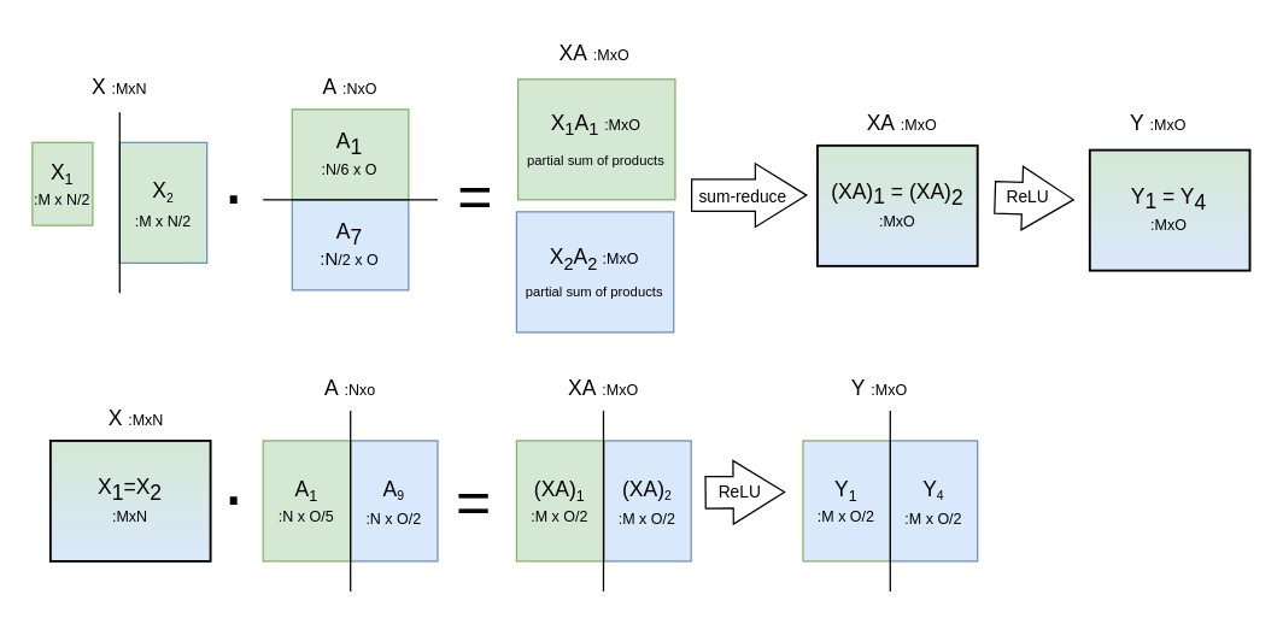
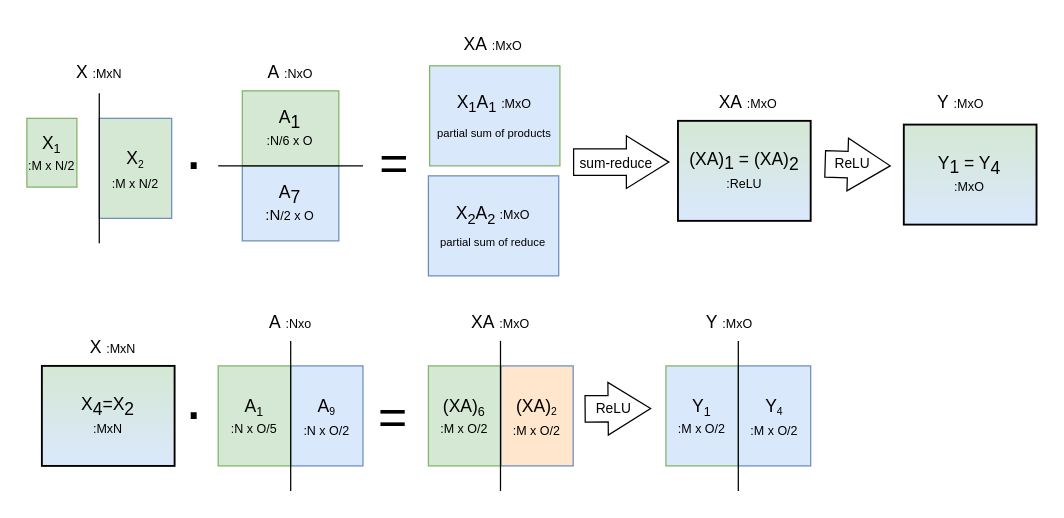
  <mxCell id="0" />
  <mxCell id="1" parent="0" />
  <mxCell id="2" value="&lt;font style=&quot;border-color: var(--border-color); font-size: 14px;&quot;&gt;A&lt;/font&gt;&lt;sub style=&quot;border-color: var(--border-color);&quot;&gt;&lt;font style=&quot;border-color: var(--border-color);&quot;&gt;&lt;span style=&quot;font-size: 14px;&quot;&gt;7&lt;br&gt;&lt;/span&gt;&lt;/font&gt;&lt;/sub&gt;:N&lt;font style=&quot;border-color: var(--border-color); font-size: 10px;&quot;&gt;/2 x O&lt;/font&gt;" style="rounded=0;whiteSpace=wrap;html=1;fillColor=#dae8fc;strokeColor=#6c8ebf;" vertex="1" parent="1"><mxGeometry x="193.302" y="132" width="77.209" height="60" as="geometry" /></mxCell>
  <mxCell id="3" value="&lt;sub style=&quot;border-color: var(--border-color);&quot;&gt;&lt;font style=&quot;border-color: var(--border-color); font-size: 14px;&quot;&gt;X&lt;/font&gt;&lt;sub style=&quot;border-color: var(--border-color);&quot;&gt;&lt;font style=&quot;border-color: var(--border-color);&quot;&gt;2&lt;br style=&quot;border-color: var(--border-color);&quot;&gt;&lt;/font&gt;&lt;/sub&gt;&lt;font style=&quot;border-color: var(--border-color);&quot;&gt;:M x N/2&lt;/font&gt;&lt;br&gt;&lt;/sub&gt;" style="rounded=0;whiteSpace=wrap;html=1;fillColor=#d5e8d4;strokeColor=#6c8ebf;" vertex="1" parent="1"><mxGeometry x="78.904" y="94" width="57.907" height="80" as="geometry" /></mxCell>
  <mxCell id="4" value="&lt;font style=&quot;font-size: 14px;&quot;&gt;A&lt;/font&gt;&lt;sub style=&quot;border-color: var(--border-color);&quot;&gt;&lt;font style=&quot;&quot;&gt;&lt;span style=&quot;font-size: 14px;&quot;&gt;1&lt;br&gt;&lt;/span&gt;&lt;/font&gt;&lt;/sub&gt;&lt;font style=&quot;font-size: 10px;&quot;&gt;:N/6 x O&lt;/font&gt;" style="rounded=0;whiteSpace=wrap;html=1;fillColor=#d5e8d4;strokeColor=#82b366;" vertex="1" parent="1"><mxGeometry x="193.302" y="72" width="77.209" height="60" as="geometry" /></mxCell>
  <mxCell id="5" value="" style="endArrow=none;html=1;rounded=0;" edge="1" parent="1"><mxGeometry width="50" height="50" relative="1" as="geometry"><mxPoint x="174" y="132" as="sourcePoint" /><mxPoint x="289.814" y="132" as="targetPoint" /></mxGeometry></mxCell>
  <mxCell id="6" value="&lt;span style=&quot;border-color: var(--border-color);&quot;&gt;&lt;font style=&quot;border-color: var(--border-color); font-size: 14px;&quot;&gt;X&lt;/font&gt;&lt;sub style=&quot;border-color: var(--border-color);&quot;&gt;&lt;font style=&quot;border-color: var(--border-color);&quot;&gt;1&lt;br style=&quot;border-color: var(--border-color);&quot;&gt;&lt;/font&gt;&lt;/sub&gt;&lt;font style=&quot;border-color: var(--border-color); font-size: 10px;&quot;&gt;:M x N/2&lt;/font&gt;&lt;br&gt;&lt;/span&gt;" style="rounded=0;whiteSpace=wrap;html=1;fillColor=#d5e8d4;strokeColor=#82b366;" vertex="1" parent="1"><mxGeometry x="20.997" y="94" width="40" height="55" as="geometry" /></mxCell>
  <mxCell id="7" value="" style="endArrow=none;html=1;rounded=0;" edge="1" parent="1"><mxGeometry width="50" height="50" relative="1" as="geometry"><mxPoint x="78.904" y="74" as="sourcePoint" /><mxPoint x="78.904" y="194" as="targetPoint" /></mxGeometry></mxCell>
  <mxCell id="8" value="&lt;font style=&quot;font-size: 40px;&quot;&gt;=&lt;/font&gt;" style="text;html=1;strokeColor=none;fillColor=none;align=center;verticalAlign=middle;whiteSpace=wrap;rounded=0;fontFamily=Helvetica;fontSize=40;" vertex="1" parent="1"><mxGeometry x="286.163" y="114" width="57.907" height="30" as="geometry" /></mxCell>
  <mxCell id="9" value="&lt;font style=&quot;font-size: 14px;&quot;&gt;A&amp;nbsp;&lt;/font&gt;&lt;font style=&quot;font-size: 10px;&quot;&gt;:NxO&lt;/font&gt;" style="text;html=1;strokeColor=none;fillColor=none;align=center;verticalAlign=middle;whiteSpace=wrap;rounded=0;" vertex="1" parent="1"><mxGeometry x="202.953" y="42" width="57.907" height="30" as="geometry" /></mxCell>
- <mxCell id="10" value="&lt;font style=&quot;font-size: 14px;&quot;&gt;X&lt;sub&gt;1&lt;/sub&gt;A&lt;sub style=&quot;border-color: var(--border-color);&quot;&gt;1&lt;/sub&gt;&lt;/font&gt;&lt;span style=&quot;border-color: var(--border-color); font-size: 14px;&quot;&gt;&lt;font style=&quot;font-size: 14px;&quot;&gt;&amp;nbsp;&lt;font style=&quot;border-color: var(--border-color); font-size: 10px;&quot;&gt;:MxO&lt;/font&gt;&lt;br style=&quot;border-color: var(--border-color);&quot;&gt;&lt;/font&gt;&lt;font style=&quot;vertical-align: sub; font-size: 9px;&quot;&gt;partial sum of products&lt;/font&gt;&lt;/span&gt;" style="rounded=0;whiteSpace=wrap;html=1;fillColor=#d5e8d4;strokeColor=#82b366;" vertex="1" parent="1"><mxGeometry x="343.105" y="52" width="104.233" height="80" as="geometry" /></mxCell>
- <mxCell id="11" value="&lt;font style=&quot;border-color: var(--border-color); font-size: 14px;&quot;&gt;X&lt;sub&gt;2&lt;/sub&gt;A&lt;sub style=&quot;border-color: var(--border-color);&quot;&gt;2&lt;/sub&gt;&lt;/font&gt;&lt;font style=&quot;border-color: var(--border-color);&quot;&gt;&amp;nbsp;&lt;font style=&quot;border-color: var(--border-color); font-size: 10px;&quot;&gt;:MxO&lt;/font&gt;&lt;br style=&quot;border-color: var(--border-color);&quot;&gt;&lt;/font&gt;&lt;font style=&quot;border-color: var(--border-color); vertical-align: sub; font-size: 9px;&quot;&gt;partial sum of products&lt;/font&gt;" style="rounded=0;whiteSpace=wrap;html=1;fillColor=#dae8fc;strokeColor=#6c8ebf;" vertex="1" parent="1"><mxGeometry x="342.14" y="140" width="104.233" height="80" as="geometry" /></mxCell>
+ <mxCell id="10" value="&lt;font style=&quot;font-size: 14px;&quot;&gt;X&lt;sub&gt;1&lt;/sub&gt;A&lt;sub style=&quot;border-color: var(--border-color);&quot;&gt;1&lt;/sub&gt;&lt;/font&gt;&lt;span style=&quot;border-color: var(--border-color); font-size: 14px;&quot;&gt;&lt;font style=&quot;font-size: 14px;&quot;&gt;&amp;nbsp;&lt;font style=&quot;border-color: var(--border-color); font-size: 10px;&quot;&gt;:MxO&lt;/font&gt;&lt;br style=&quot;border-color: var(--border-color);&quot;&gt;&lt;/font&gt;&lt;font style=&quot;vertical-align: sub; font-size: 9px;&quot;&gt;partial sum of products&lt;/font&gt;&lt;/span&gt;" style="rounded=0;whiteSpace=wrap;html=1;fillColor=#dae8fc;strokeColor=#82b366;" vertex="1" parent="1"><mxGeometry x="343.105" y="52" width="104.233" height="80" as="geometry" /></mxCell>
+ <mxCell id="11" value="&lt;font style=&quot;border-color: var(--border-color); font-size: 14px;&quot;&gt;X&lt;sub&gt;2&lt;/sub&gt;A&lt;sub style=&quot;border-color: var(--border-color);&quot;&gt;2&lt;/sub&gt;&lt;/font&gt;&lt;font style=&quot;border-color: var(--border-color);&quot;&gt;&amp;nbsp;&lt;font style=&quot;border-color: var(--border-color); font-size: 10px;&quot;&gt;:MxO&lt;/font&gt;&lt;br style=&quot;border-color: var(--border-color);&quot;&gt;&lt;/font&gt;&lt;font style=&quot;border-color: var(--border-color); vertical-align: sub; font-size: 9px;&quot;&gt;partial sum of reduce&lt;/font&gt;" style="rounded=0;whiteSpace=wrap;html=1;fillColor=#dae8fc;strokeColor=#6c8ebf;" vertex="1" parent="1"><mxGeometry x="342.14" y="140" width="104.233" height="80" as="geometry" /></mxCell>
  <mxCell id="12" value="" style="shape=flexArrow;endArrow=classic;html=1;rounded=0;width=21.143;endSize=11;" edge="1" parent="1"><mxGeometry width="50" height="50" relative="1" as="geometry"><mxPoint x="457.779" y="129" as="sourcePoint" /><mxPoint x="534.988" y="129" as="targetPoint" /></mxGeometry></mxCell>
  <mxCell id="13" value="sum-reduce" style="edgeLabel;html=1;align=center;verticalAlign=middle;resizable=0;points=[];" vertex="1" connectable="0" parent="12"><mxGeometry x="-0.269" relative="1" as="geometry"><mxPoint x="6" as="offset" /></mxGeometry></mxCell>
- <mxCell id="14" value="&lt;font style=&quot;border-color: var(--border-color);&quot;&gt;&lt;span style=&quot;font-size: 14px;&quot;&gt;(XA)&lt;/span&gt;&lt;sub style=&quot;font-size: 14px; border-color: var(--border-color);&quot;&gt;1&amp;nbsp;&lt;/sub&gt;&lt;span style=&quot;font-size: 14px;&quot;&gt;= (XA)&lt;/span&gt;&lt;sub style=&quot;border-color: var(--border-color);&quot;&gt;&lt;span style=&quot;font-size: 14px;&quot;&gt;2&lt;/span&gt;&lt;span style=&quot;font-size: 12px;&quot;&gt;&lt;br&gt;&lt;/span&gt;&lt;/sub&gt;&lt;/font&gt;&lt;font style=&quot;border-color: var(--border-color);&quot;&gt;&lt;font style=&quot;border-color: var(--border-color); font-size: 10px;&quot;&gt;:MxO&lt;/font&gt;&lt;/font&gt;" style="rounded=0;whiteSpace=wrap;html=1;fillColor=#d5e8d4;strokeColor=#000000;gradientColor=#dae8fc;gradientDirection=south;perimeterSpacing=0;strokeWidth=1.5;shadow=0;" vertex="1" parent="1"><mxGeometry x="541.744" y="96" width="106.163" height="80" as="geometry" /></mxCell>
+ <mxCell id="14" value="&lt;font style=&quot;border-color: var(--border-color);&quot;&gt;&lt;span style=&quot;font-size: 14px;&quot;&gt;(XA)&lt;/span&gt;&lt;sub style=&quot;font-size: 14px; border-color: var(--border-color);&quot;&gt;1&amp;nbsp;&lt;/sub&gt;&lt;span style=&quot;font-size: 14px;&quot;&gt;= (XA)&lt;/span&gt;&lt;sub style=&quot;border-color: var(--border-color);&quot;&gt;&lt;span style=&quot;font-size: 14px;&quot;&gt;2&lt;/span&gt;&lt;span style=&quot;font-size: 12px;&quot;&gt;&lt;br&gt;&lt;/span&gt;&lt;/sub&gt;&lt;/font&gt;&lt;font style=&quot;border-color: var(--border-color);&quot;&gt;&lt;font style=&quot;border-color: var(--border-color); font-size: 10px;&quot;&gt;:ReLU&lt;/font&gt;&lt;/font&gt;" style="rounded=0;whiteSpace=wrap;html=1;fillColor=#d5e8d4;strokeColor=#000000;gradientColor=#dae8fc;gradientDirection=south;perimeterSpacing=0;strokeWidth=1.5;shadow=0;" vertex="1" parent="1"><mxGeometry x="541.744" y="96" width="106.163" height="80" as="geometry" /></mxCell>
  <mxCell id="15" value="" style="shape=flexArrow;endArrow=classic;html=1;rounded=0;width=21.143;endSize=11;" edge="1" parent="1"><mxGeometry width="50" height="50" relative="1" as="geometry"><mxPoint x="658.998" y="130.43" as="sourcePoint" /><mxPoint x="712" y="132" as="targetPoint" /></mxGeometry></mxCell>
  <mxCell id="16" value="ReLU" style="edgeLabel;html=1;align=center;verticalAlign=middle;resizable=0;points=[];" vertex="1" connectable="0" parent="15"><mxGeometry x="-0.269" relative="1" as="geometry"><mxPoint x="3" y="-1" as="offset" /></mxGeometry></mxCell>
  <mxCell id="17" value="&lt;font style=&quot;border-color: var(--border-color);&quot;&gt;&lt;span style=&quot;font-size: 14px;&quot;&gt;Y&lt;/span&gt;&lt;sub style=&quot;font-size: 14px; border-color: var(--border-color);&quot;&gt;1&amp;nbsp;&lt;/sub&gt;&lt;span style=&quot;font-size: 14px;&quot;&gt;= Y&lt;/span&gt;&lt;sub style=&quot;border-color: var(--border-color);&quot;&gt;&lt;span style=&quot;font-size: 14px;&quot;&gt;4&lt;/span&gt;&lt;span style=&quot;font-size: 12px;&quot;&gt;&lt;br&gt;&lt;/span&gt;&lt;/sub&gt;&lt;/font&gt;&lt;font style=&quot;border-color: var(--border-color);&quot;&gt;&lt;font style=&quot;border-color: var(--border-color); font-size: 10px;&quot;&gt;:MxO&lt;/font&gt;&lt;/font&gt;" style="rounded=0;whiteSpace=wrap;html=1;fillColor=#d5e8d4;strokeColor=#000000;gradientColor=#dae8fc;perimeterSpacing=0;strokeWidth=1.5;shadow=0;" vertex="1" parent="1"><mxGeometry x="722.367" y="99" width="106.163" height="80" as="geometry" /></mxCell>
  <mxCell id="18" value="&lt;font style=&quot;font-size: 14px;&quot;&gt;X&amp;nbsp;&lt;/font&gt;&lt;font style=&quot;font-size: 10px;&quot;&gt;:MxN&lt;/font&gt;" style="text;html=1;strokeColor=none;fillColor=none;align=center;verticalAlign=middle;whiteSpace=wrap;rounded=0;" vertex="1" parent="1"><mxGeometry x="49.951" y="42" width="57.907" height="30" as="geometry" /></mxCell>
  <mxCell id="19" value="&lt;font style=&quot;font-size: 14px;&quot;&gt;XA&amp;nbsp;&lt;/font&gt;&lt;font style=&quot;font-size: 10px;&quot;&gt;:MxO&lt;/font&gt;" style="text;html=1;strokeColor=none;fillColor=none;align=center;verticalAlign=middle;whiteSpace=wrap;rounded=0;" vertex="1" parent="1"><mxGeometry x="365.302" y="20" width="57.907" height="30" as="geometry" /></mxCell>
  <mxCell id="20" value="&lt;font style=&quot;font-size: 14px;&quot;&gt;XA&amp;nbsp;&lt;/font&gt;&lt;font style=&quot;font-size: 10px;&quot;&gt;:MxO&lt;/font&gt;" style="text;html=1;strokeColor=none;fillColor=none;align=center;verticalAlign=middle;whiteSpace=wrap;rounded=0;" vertex="1" parent="1"><mxGeometry x="569.002" y="66" width="57.907" height="30" as="geometry" /></mxCell>
  <mxCell id="21" value="&lt;font style=&quot;font-size: 14px;&quot;&gt;Y&amp;nbsp;&lt;/font&gt;&lt;font style=&quot;font-size: 10px;&quot;&gt;:MxO&lt;/font&gt;" style="text;html=1;strokeColor=none;fillColor=none;align=center;verticalAlign=middle;whiteSpace=wrap;rounded=0;" vertex="1" parent="1"><mxGeometry x="738.532" y="66" width="57.907" height="30" as="geometry" /></mxCell>
  <mxCell id="22" value="&lt;sub style=&quot;border-color: var(--border-color);&quot;&gt;&lt;font style=&quot;border-color: var(--border-color); font-size: 14px;&quot;&gt;A&lt;/font&gt;&lt;sub style=&quot;border-color: var(--border-color);&quot;&gt;&lt;font style=&quot;border-color: var(--border-color);&quot;&gt;9&lt;br style=&quot;border-color: var(--border-color);&quot;&gt;&lt;/font&gt;&lt;/sub&gt;&lt;font style=&quot;border-color: var(--border-color);&quot;&gt;:N x O/2&lt;/font&gt;&lt;br&gt;&lt;/sub&gt;" style="rounded=0;whiteSpace=wrap;html=1;fillColor=#dae8fc;strokeColor=#6c8ebf;" vertex="1" parent="1"><mxGeometry x="231.904" y="292" width="57.907" height="80" as="geometry" /></mxCell>
  <mxCell id="23" value="&lt;span style=&quot;border-color: var(--border-color);&quot;&gt;&lt;font style=&quot;border-color: var(--border-color); font-size: 14px;&quot;&gt;A&lt;/font&gt;&lt;sub style=&quot;border-color: var(--border-color);&quot;&gt;&lt;font style=&quot;border-color: var(--border-color);&quot;&gt;1&lt;br style=&quot;border-color: var(--border-color);&quot;&gt;&lt;/font&gt;&lt;/sub&gt;&lt;font style=&quot;border-color: var(--border-color); font-size: 10px;&quot;&gt;:N x O/5&lt;/font&gt;&lt;br&gt;&lt;/span&gt;" style="rounded=0;whiteSpace=wrap;html=1;fillColor=#d5e8d4;strokeColor=#82b366;" vertex="1" parent="1"><mxGeometry x="173.997" y="292" width="57.907" height="80" as="geometry" /></mxCell>
  <mxCell id="24" value="&lt;font style=&quot;font-size: 14px;&quot;&gt;A&amp;nbsp;&lt;/font&gt;&lt;font style=&quot;font-size: 10px;&quot;&gt;:Nxo&lt;/font&gt;" style="text;html=1;strokeColor=none;fillColor=none;align=center;verticalAlign=middle;whiteSpace=wrap;rounded=0;" vertex="1" parent="1"><mxGeometry x="202.951" y="242" width="57.907" height="30" as="geometry" /></mxCell>
- <mxCell id="25" value="&lt;font style=&quot;border-color: var(--border-color);&quot;&gt;&lt;span style=&quot;font-size: 14px;&quot;&gt;X&lt;/span&gt;&lt;sub style=&quot;font-size: 14px; border-color: var(--border-color);&quot;&gt;1&lt;/sub&gt;&lt;span style=&quot;font-size: 14px;&quot;&gt;=X&lt;/span&gt;&lt;sub style=&quot;border-color: var(--border-color);&quot;&gt;&lt;span style=&quot;font-size: 14px;&quot;&gt;2&lt;/span&gt;&lt;span style=&quot;font-size: 12px;&quot;&gt;&lt;br&gt;&lt;/span&gt;&lt;/sub&gt;&lt;/font&gt;&lt;font style=&quot;border-color: var(--border-color);&quot;&gt;&lt;font style=&quot;border-color: var(--border-color); font-size: 10px;&quot;&gt;:MxN&lt;/font&gt;&lt;/font&gt;" style="rounded=0;whiteSpace=wrap;html=1;fillColor=#d5e8d4;strokeColor=#000000;gradientColor=#dae8fc;gradientDirection=south;perimeterSpacing=0;strokeWidth=1.5;shadow=0;" vertex="1" parent="1"><mxGeometry x="32.994" y="292" width="106.163" height="80" as="geometry" /></mxCell>
+ <mxCell id="25" value="&lt;font style=&quot;border-color: var(--border-color);&quot;&gt;&lt;span style=&quot;font-size: 14px;&quot;&gt;X&lt;/span&gt;&lt;sub style=&quot;font-size: 14px; border-color: var(--border-color);&quot;&gt;4&lt;/sub&gt;&lt;span style=&quot;font-size: 14px;&quot;&gt;=X&lt;/span&gt;&lt;sub style=&quot;border-color: var(--border-color);&quot;&gt;&lt;span style=&quot;font-size: 14px;&quot;&gt;2&lt;/span&gt;&lt;span style=&quot;font-size: 12px;&quot;&gt;&lt;br&gt;&lt;/span&gt;&lt;/sub&gt;&lt;/font&gt;&lt;font style=&quot;border-color: var(--border-color);&quot;&gt;&lt;font style=&quot;border-color: var(--border-color); font-size: 10px;&quot;&gt;:MxN&lt;/font&gt;&lt;/font&gt;" style="rounded=0;whiteSpace=wrap;html=1;fillColor=#d5e8d4;strokeColor=#000000;gradientColor=#dae8fc;gradientDirection=south;perimeterSpacing=0;strokeWidth=1.5;shadow=0;" vertex="1" parent="1"><mxGeometry x="32.994" y="292" width="106.163" height="80" as="geometry" /></mxCell>
  <mxCell id="26" value="&lt;font style=&quot;font-size: 14px;&quot;&gt;X&amp;nbsp;&lt;/font&gt;&lt;font style=&quot;font-size: 10px;&quot;&gt;:MxN&lt;/font&gt;" style="text;html=1;strokeColor=none;fillColor=none;align=center;verticalAlign=middle;whiteSpace=wrap;rounded=0;" vertex="1" parent="1"><mxGeometry x="61.252" y="262" width="57.907" height="30" as="geometry" /></mxCell>
  <mxCell id="27" value="&lt;font style=&quot;font-size: 40px;&quot;&gt;=&lt;/font&gt;" style="text;html=1;strokeColor=none;fillColor=none;align=center;verticalAlign=middle;whiteSpace=wrap;rounded=0;fontFamily=Helvetica;fontSize=40;" vertex="1" parent="1"><mxGeometry x="285.193" y="317" width="57.907" height="30" as="geometry" /></mxCell>
  <mxCell id="28" value="" style="endArrow=none;html=1;rounded=0;" edge="1" parent="1"><mxGeometry width="50" height="50" relative="1" as="geometry"><mxPoint x="232" y="272" as="sourcePoint" /><mxPoint x="232" y="392" as="targetPoint" /></mxGeometry></mxCell>
- <mxCell id="29" value="&lt;sub style=&quot;border-color: var(--border-color);&quot;&gt;&lt;font style=&quot;border-color: var(--border-color); font-size: 14px;&quot;&gt;(XA)&lt;/font&gt;&lt;sub style=&quot;border-color: var(--border-color);&quot;&gt;&lt;font style=&quot;border-color: var(--border-color);&quot;&gt;2&lt;br style=&quot;border-color: var(--border-color);&quot;&gt;&lt;/font&gt;&lt;/sub&gt;&lt;font style=&quot;border-color: var(--border-color);&quot;&gt;:M x O/2&lt;/font&gt;&lt;br&gt;&lt;/sub&gt;" style="rounded=0;whiteSpace=wrap;html=1;fillColor=#dae8fc;strokeColor=#6c8ebf;" vertex="1" parent="1"><mxGeometry x="400.044" y="292" width="57.907" height="80" as="geometry" /></mxCell>
- <mxCell id="30" value="&lt;span style=&quot;border-color: var(--border-color);&quot;&gt;&lt;font style=&quot;border-color: var(--border-color); font-size: 14px;&quot;&gt;(XA)&lt;/font&gt;&lt;sub style=&quot;border-color: var(--border-color);&quot;&gt;&lt;font style=&quot;border-color: var(--border-color);&quot;&gt;1&lt;br style=&quot;border-color: var(--border-color);&quot;&gt;&lt;/font&gt;&lt;/sub&gt;&lt;font style=&quot;border-color: var(--border-color); font-size: 10px;&quot;&gt;:M x O/2&lt;/font&gt;&lt;br&gt;&lt;/span&gt;" style="rounded=0;whiteSpace=wrap;html=1;fillColor=#d5e8d4;strokeColor=#82b366;" vertex="1" parent="1"><mxGeometry x="342.137" y="292" width="57.907" height="80" as="geometry" /></mxCell>
+ <mxCell id="29" value="&lt;sub style=&quot;border-color: var(--border-color);&quot;&gt;&lt;font style=&quot;border-color: var(--border-color); font-size: 14px;&quot;&gt;(XA)&lt;/font&gt;&lt;sub style=&quot;border-color: var(--border-color);&quot;&gt;&lt;font style=&quot;border-color: var(--border-color);&quot;&gt;2&lt;br style=&quot;border-color: var(--border-color);&quot;&gt;&lt;/font&gt;&lt;/sub&gt;&lt;font style=&quot;border-color: var(--border-color);&quot;&gt;:M x O/2&lt;/font&gt;&lt;br&gt;&lt;/sub&gt;" style="rounded=0;whiteSpace=wrap;html=1;fillColor=#ffe6cc;strokeColor=#6c8ebf;" vertex="1" parent="1"><mxGeometry x="400.044" y="292" width="57.907" height="80" as="geometry" /></mxCell>
+ <mxCell id="30" value="&lt;span style=&quot;border-color: var(--border-color);&quot;&gt;&lt;font style=&quot;border-color: var(--border-color); font-size: 14px;&quot;&gt;(XA)&lt;/font&gt;&lt;sub style=&quot;border-color: var(--border-color);&quot;&gt;&lt;font style=&quot;border-color: var(--border-color);&quot;&gt;6&lt;br style=&quot;border-color: var(--border-color);&quot;&gt;&lt;/font&gt;&lt;/sub&gt;&lt;font style=&quot;border-color: var(--border-color); font-size: 10px;&quot;&gt;:M x O/2&lt;/font&gt;&lt;br&gt;&lt;/span&gt;" style="rounded=0;whiteSpace=wrap;html=1;fillColor=#d5e8d4;strokeColor=#82b366;" vertex="1" parent="1"><mxGeometry x="342.137" y="292" width="57.907" height="80" as="geometry" /></mxCell>
  <mxCell id="31" value="&lt;font style=&quot;font-size: 14px;&quot;&gt;XA&amp;nbsp;&lt;/font&gt;&lt;font style=&quot;font-size: 10px;&quot;&gt;:MxO&lt;/font&gt;" style="text;html=1;strokeColor=none;fillColor=none;align=center;verticalAlign=middle;whiteSpace=wrap;rounded=0;" vertex="1" parent="1"><mxGeometry x="371.001" y="242" width="57.907" height="30" as="geometry" /></mxCell>
  <mxCell id="32" value="" style="shape=flexArrow;endArrow=classic;html=1;rounded=0;width=21.143;endSize=11;" edge="1" parent="1"><mxGeometry width="50" height="50" relative="1" as="geometry"><mxPoint x="466.998" y="326.43" as="sourcePoint" /><mxPoint x="520.37" y="326" as="targetPoint" /></mxGeometry></mxCell>
  <mxCell id="33" value="ReLU" style="edgeLabel;html=1;align=center;verticalAlign=middle;resizable=0;points=[];" vertex="1" connectable="0" parent="32"><mxGeometry x="-0.269" relative="1" as="geometry"><mxPoint x="3" y="-1" as="offset" /></mxGeometry></mxCell>
  <mxCell id="34" value="&lt;font style=&quot;font-size: 14px;&quot;&gt;Y&amp;nbsp;&lt;/font&gt;&lt;font style=&quot;font-size: 10px;&quot;&gt;:MxO&lt;/font&gt;" style="text;html=1;strokeColor=none;fillColor=none;align=center;verticalAlign=middle;whiteSpace=wrap;rounded=0;" vertex="1" parent="1"><mxGeometry x="554.002" y="242" width="57.907" height="30" as="geometry" /></mxCell>
  <mxCell id="35" value="&lt;sub style=&quot;border-color: var(--border-color);&quot;&gt;&lt;font style=&quot;border-color: var(--border-color); font-size: 14px;&quot;&gt;Y&lt;/font&gt;&lt;sub style=&quot;border-color: var(--border-color);&quot;&gt;&lt;font style=&quot;border-color: var(--border-color);&quot;&gt;4&lt;br style=&quot;border-color: var(--border-color);&quot;&gt;&lt;/font&gt;&lt;/sub&gt;&lt;font style=&quot;border-color: var(--border-color);&quot;&gt;:M x O/2&lt;/font&gt;&lt;br&gt;&lt;/sub&gt;" style="rounded=0;whiteSpace=wrap;html=1;fillColor=#dae8fc;strokeColor=#6c8ebf;" vertex="1" parent="1"><mxGeometry x="590.004" y="292" width="57.907" height="80" as="geometry" /></mxCell>
  <mxCell id="36" value="&lt;span style=&quot;border-color: var(--border-color);&quot;&gt;&lt;font style=&quot;border-color: var(--border-color); font-size: 14px;&quot;&gt;Y&lt;/font&gt;&lt;sub style=&quot;border-color: var(--border-color);&quot;&gt;&lt;font style=&quot;border-color: var(--border-color);&quot;&gt;1&lt;br style=&quot;border-color: var(--border-color);&quot;&gt;&lt;/font&gt;&lt;/sub&gt;&lt;font style=&quot;border-color: var(--border-color); font-size: 10px;&quot;&gt;:M x O/2&lt;/font&gt;&lt;br&gt;&lt;/span&gt;" style="rounded=0;whiteSpace=wrap;html=1;fillColor=#dae8fc;strokeColor=#82b366;" vertex="1" parent="1"><mxGeometry x="532.097" y="292" width="57.907" height="80" as="geometry" /></mxCell>
  <mxCell id="37" value="" style="endArrow=none;html=1;rounded=0;" edge="1" parent="1"><mxGeometry width="50" height="50" relative="1" as="geometry"><mxPoint x="399.8" y="272" as="sourcePoint" /><mxPoint x="399.8" y="392" as="targetPoint" /></mxGeometry></mxCell>
  <mxCell id="38" value="" style="endArrow=none;html=1;rounded=0;" edge="1" parent="1"><mxGeometry width="50" height="50" relative="1" as="geometry"><mxPoint x="590" y="272" as="sourcePoint" /><mxPoint x="590" y="392" as="targetPoint" /></mxGeometry></mxCell>
  <mxCell id="39" value="&lt;font style=&quot;font-size: 50px;&quot;&gt;.&lt;/font&gt;" style="text;html=1;strokeColor=none;fillColor=none;align=center;verticalAlign=middle;whiteSpace=wrap;rounded=0;" vertex="1" parent="1"><mxGeometry x="125" y="302" width="60" height="30" as="geometry" /></mxCell>
  <mxCell id="40" value="&lt;font style=&quot;font-size: 50px;&quot;&gt;.&lt;/font&gt;" style="text;html=1;strokeColor=none;fillColor=none;align=center;verticalAlign=middle;whiteSpace=wrap;rounded=0;" vertex="1" parent="1"><mxGeometry x="125" y="102" width="60" height="30" as="geometry" /></mxCell>
